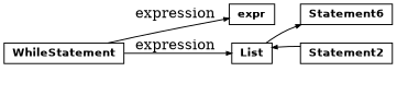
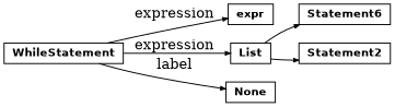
  digraph {
    ordering=out
    rankdir=LR
    ranksep=.3
    node [fixedsize=false fontname="Helvetica-bold" fontsize=11 shape=box]
    edge [arrowsize=.5 color=black]
    WhileStatement [height=.25 width=.25]
    expr [height=.25 width=.25]
    List [height=.25 width=.25]
+   None [height=.25 width=.25]
    n5 [height=.25 label=Statement6 width=.25]
    Statement2 [height=.25 width=.25]
    WhileStatement -> expr [label=expression]
    WhileStatement -> List [label=expression]
+   WhileStatement -> None [label=label]
    List -> n5
-   Statement2 -> List
+   List -> Statement2
  }
